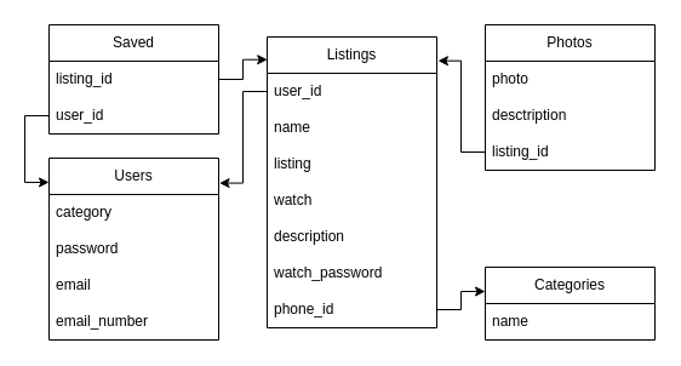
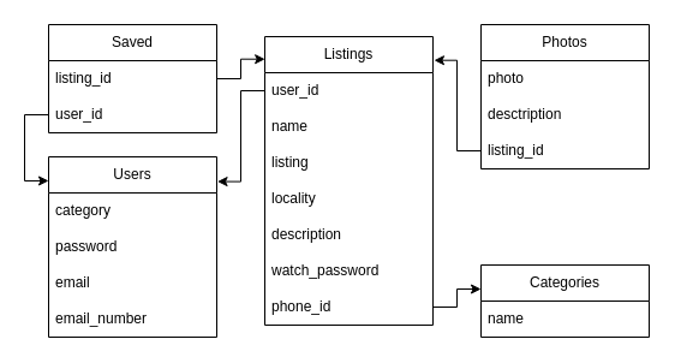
  <mxCell id="0" />
  <mxCell id="1" parent="0" />
  <mxCell id="2" value="Categories" style="swimlane;fontStyle=0;childLayout=stackLayout;horizontal=1;startSize=30;horizontalStack=0;resizeParent=1;resizeParentMax=0;resizeLast=0;collapsible=1;marginBottom=0;whiteSpace=wrap;html=1;" parent="1" vertex="1"><mxGeometry x="400" y="220" width="140" height="60" as="geometry" /></mxCell>
  <mxCell id="3" value="name" style="text;strokeColor=none;fillColor=none;align=left;verticalAlign=middle;spacingLeft=4;spacingRight=4;overflow=hidden;points=[[0,0.5],[1,0.5]];portConstraint=eastwest;rotatable=0;whiteSpace=wrap;html=1;" parent="2" vertex="1"><mxGeometry y="30" width="140" height="30" as="geometry" /></mxCell>
  <mxCell id="4" value="Listings" style="swimlane;fontStyle=0;childLayout=stackLayout;horizontal=1;startSize=30;horizontalStack=0;resizeParent=1;resizeParentMax=0;resizeLast=0;collapsible=1;marginBottom=0;whiteSpace=wrap;html=1;" parent="1" vertex="1"><mxGeometry x="220" y="30" width="140" height="240" as="geometry" /></mxCell>
  <mxCell id="5" value="user_id" style="text;strokeColor=none;fillColor=none;align=left;verticalAlign=middle;spacingLeft=4;spacingRight=4;overflow=hidden;points=[[0,0.5],[1,0.5]];portConstraint=eastwest;rotatable=0;whiteSpace=wrap;html=1;" parent="4" vertex="1"><mxGeometry y="30" width="140" height="30" as="geometry" /></mxCell>
  <mxCell id="6" value="name" style="text;strokeColor=none;fillColor=none;align=left;verticalAlign=middle;spacingLeft=4;spacingRight=4;overflow=hidden;points=[[0,0.5],[1,0.5]];portConstraint=eastwest;rotatable=0;whiteSpace=wrap;html=1;" parent="4" vertex="1"><mxGeometry y="60" width="140" height="30" as="geometry" /></mxCell>
  <mxCell id="7" value="listing" style="text;strokeColor=none;fillColor=none;align=left;verticalAlign=middle;spacingLeft=4;spacingRight=4;overflow=hidden;points=[[0,0.5],[1,0.5]];portConstraint=eastwest;rotatable=0;whiteSpace=wrap;html=1;" parent="4" vertex="1"><mxGeometry y="90" width="140" height="30" as="geometry" /></mxCell>
- <mxCell id="8" value="watch" style="text;html=1;strokeColor=none;fillColor=none;align=left;verticalAlign=middle;whiteSpace=wrap;rounded=0;spacingLeft=4;spacingRight=4;" parent="4" vertex="1"><mxGeometry y="120" width="140" height="30" as="geometry" /></mxCell>
+ <mxCell id="8" value="locality" style="text;html=1;strokeColor=none;fillColor=none;align=left;verticalAlign=middle;whiteSpace=wrap;rounded=0;spacingLeft=4;spacingRight=4;" parent="4" vertex="1"><mxGeometry y="120" width="140" height="30" as="geometry" /></mxCell>
  <mxCell id="9" value="description" style="text;html=1;strokeColor=none;fillColor=none;align=left;verticalAlign=middle;whiteSpace=wrap;rounded=0;spacingLeft=4;spacingRight=4;" parent="4" vertex="1"><mxGeometry y="150" width="140" height="30" as="geometry" /></mxCell>
  <mxCell id="10" value="watch_password" style="text;html=1;strokeColor=none;fillColor=none;align=left;verticalAlign=middle;whiteSpace=wrap;rounded=0;spacingLeft=4;spacingRight=4;" parent="4" vertex="1"><mxGeometry y="180" width="140" height="30" as="geometry" /></mxCell>
  <mxCell id="11" value="phone_id" style="text;html=1;strokeColor=none;fillColor=none;align=left;verticalAlign=middle;whiteSpace=wrap;rounded=0;spacingLeft=4;spacingRight=4;" parent="4" vertex="1"><mxGeometry y="210" width="140" height="30" as="geometry" /></mxCell>
  <mxCell id="12" value="Users" style="swimlane;fontStyle=0;childLayout=stackLayout;horizontal=1;startSize=30;horizontalStack=0;resizeParent=1;resizeParentMax=0;resizeLast=0;collapsible=1;marginBottom=0;whiteSpace=wrap;html=1;" parent="1" vertex="1"><mxGeometry x="40" y="130" width="140" height="150" as="geometry" /></mxCell>
  <mxCell id="13" value="category" style="text;strokeColor=none;fillColor=none;align=left;verticalAlign=middle;spacingLeft=4;spacingRight=4;overflow=hidden;points=[[0,0.5],[1,0.5]];portConstraint=eastwest;rotatable=0;whiteSpace=wrap;html=1;" parent="12" vertex="1"><mxGeometry y="30" width="140" height="30" as="geometry" /></mxCell>
  <mxCell id="14" value="password" style="text;strokeColor=none;fillColor=none;align=left;verticalAlign=middle;spacingLeft=4;spacingRight=4;overflow=hidden;points=[[0,0.5],[1,0.5]];portConstraint=eastwest;rotatable=0;whiteSpace=wrap;html=1;" parent="12" vertex="1"><mxGeometry y="60" width="140" height="30" as="geometry" /></mxCell>
  <mxCell id="15" value="email" style="text;strokeColor=none;fillColor=none;align=left;verticalAlign=middle;spacingLeft=4;spacingRight=4;overflow=hidden;points=[[0,0.5],[1,0.5]];portConstraint=eastwest;rotatable=0;whiteSpace=wrap;html=1;" parent="12" vertex="1"><mxGeometry y="90" width="140" height="30" as="geometry" /></mxCell>
  <mxCell id="16" value="email_number" style="text;html=1;strokeColor=none;fillColor=none;align=left;verticalAlign=middle;whiteSpace=wrap;rounded=0;spacingLeft=4;spacingRight=4;" parent="12" vertex="1"><mxGeometry y="120" width="140" height="30" as="geometry" /></mxCell>
  <mxCell id="17" value="Photos" style="swimlane;fontStyle=0;childLayout=stackLayout;horizontal=1;startSize=30;horizontalStack=0;resizeParent=1;resizeParentMax=0;resizeLast=0;collapsible=1;marginBottom=0;whiteSpace=wrap;html=1;" parent="1" vertex="1"><mxGeometry x="400" y="20" width="140" height="120" as="geometry" /></mxCell>
  <mxCell id="18" value="photo" style="text;strokeColor=none;fillColor=none;align=left;verticalAlign=middle;spacingLeft=4;spacingRight=4;overflow=hidden;points=[[0,0.5],[1,0.5]];portConstraint=eastwest;rotatable=0;whiteSpace=wrap;html=1;" parent="17" vertex="1"><mxGeometry y="30" width="140" height="30" as="geometry" /></mxCell>
  <mxCell id="19" value="desctription" style="text;strokeColor=none;fillColor=none;align=left;verticalAlign=middle;spacingLeft=4;spacingRight=4;overflow=hidden;points=[[0,0.5],[1,0.5]];portConstraint=eastwest;rotatable=0;whiteSpace=wrap;html=1;" parent="17" vertex="1"><mxGeometry y="60" width="140" height="30" as="geometry" /></mxCell>
  <mxCell id="20" value="listing_id" style="text;strokeColor=none;fillColor=none;align=left;verticalAlign=middle;spacingLeft=4;spacingRight=4;overflow=hidden;points=[[0,0.5],[1,0.5]];portConstraint=eastwest;rotatable=0;whiteSpace=wrap;html=1;" parent="17" vertex="1"><mxGeometry y="90" width="140" height="30" as="geometry" /></mxCell>
  <mxCell id="21" style="edgeStyle=orthogonalEdgeStyle;rounded=0;orthogonalLoop=1;jettySize=auto;html=1;exitX=1;exitY=0.5;exitDx=0;exitDy=0;" parent="1" source="11" edge="1"><mxGeometry relative="1" as="geometry"><Array as="points"><mxPoint x="380" y="255" /><mxPoint x="380" y="240" /><mxPoint x="400" y="240" /></Array><mxPoint x="400" y="240" as="targetPoint" /></mxGeometry></mxCell>
  <mxCell id="22" value="Saved" style="swimlane;fontStyle=0;childLayout=stackLayout;horizontal=1;startSize=30;horizontalStack=0;resizeParent=1;resizeParentMax=0;resizeLast=0;collapsible=1;marginBottom=0;whiteSpace=wrap;html=1;" vertex="1" parent="1"><mxGeometry x="40" y="20" width="140" height="90" as="geometry" /></mxCell>
  <mxCell id="23" value="listing_id" style="text;strokeColor=none;fillColor=none;align=left;verticalAlign=middle;spacingLeft=4;spacingRight=4;overflow=hidden;points=[[0,0.5],[1,0.5]];portConstraint=eastwest;rotatable=0;whiteSpace=wrap;html=1;" vertex="1" parent="22"><mxGeometry y="30" width="140" height="30" as="geometry" /></mxCell>
  <mxCell id="24" value="user_id" style="text;strokeColor=none;fillColor=none;align=left;verticalAlign=middle;spacingLeft=4;spacingRight=4;overflow=hidden;points=[[0,0.5],[1,0.5]];portConstraint=eastwest;rotatable=0;whiteSpace=wrap;html=1;" vertex="1" parent="22"><mxGeometry y="60" width="140" height="30" as="geometry" /></mxCell>
  <mxCell id="25" style="edgeStyle=orthogonalEdgeStyle;rounded=0;orthogonalLoop=1;jettySize=auto;html=1;entryX=1.007;entryY=0.082;entryDx=0;entryDy=0;entryPerimeter=0;" edge="1" parent="1" source="20" target="4"><mxGeometry relative="1" as="geometry"><mxPoint x="380" y="50" as="targetPoint" /><Array as="points"><mxPoint x="380" y="125" /><mxPoint x="380" y="50" /></Array></mxGeometry></mxCell>
  <mxCell id="26" style="edgeStyle=orthogonalEdgeStyle;rounded=0;orthogonalLoop=1;jettySize=auto;html=1;exitX=0;exitY=0.5;exitDx=0;exitDy=0;entryX=1.004;entryY=0.137;entryDx=0;entryDy=0;entryPerimeter=0;" edge="1" parent="1" source="5" target="12"><mxGeometry relative="1" as="geometry"><mxPoint x="200" y="150" as="targetPoint" /><Array as="points"><mxPoint x="200" y="75" /><mxPoint x="200" y="151" /></Array></mxGeometry></mxCell>
  <mxCell id="27" style="edgeStyle=orthogonalEdgeStyle;rounded=0;orthogonalLoop=1;jettySize=auto;html=1;entryX=0;entryY=0.133;entryDx=0;entryDy=0;entryPerimeter=0;" edge="1" parent="1" source="24" target="12"><mxGeometry relative="1" as="geometry"><mxPoint x="10" y="150" as="targetPoint" /><Array as="points"><mxPoint x="20" y="95" /><mxPoint x="20" y="150" /></Array></mxGeometry></mxCell>
  <mxCell id="28" style="edgeStyle=orthogonalEdgeStyle;rounded=0;orthogonalLoop=1;jettySize=auto;html=1;entryX=0.001;entryY=0.078;entryDx=0;entryDy=0;entryPerimeter=0;" edge="1" parent="1" source="23" target="4"><mxGeometry relative="1" as="geometry"><mxPoint x="200" y="50" as="targetPoint" /></mxGeometry></mxCell>
